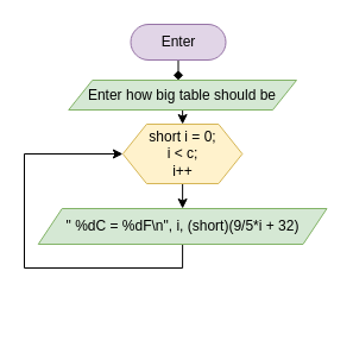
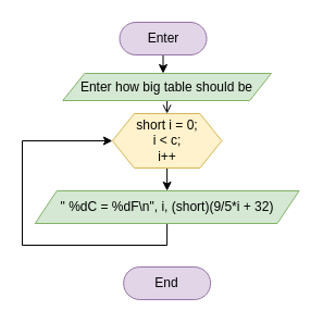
  <mxCell id="0" />
  <mxCell id="1" parent="0" />
- <mxCell id="2" style="edgeStyle=orthogonalEdgeStyle;rounded=0;orthogonalLoop=1;jettySize=auto;html=1;exitX=0.5;exitY=0.5;exitDx=0;exitDy=15;exitPerimeter=0;endArrow=diamond;" edge="1" parent="1" source="3" target="5"><mxGeometry relative="1" as="geometry"><Array as="points"><mxPoint x="145.5" y="67" /><mxPoint x="145.5" y="67" /></Array></mxGeometry></mxCell>
+ <mxCell id="2" style="edgeStyle=orthogonalEdgeStyle;rounded=0;orthogonalLoop=1;jettySize=auto;html=1;exitX=0.5;exitY=0.5;exitDx=0;exitDy=15;exitPerimeter=0;" edge="1" parent="1" source="3" target="5"><mxGeometry relative="1" as="geometry"><Array as="points"><mxPoint x="145.5" y="67" /><mxPoint x="145.5" y="67" /></Array></mxGeometry></mxCell>
  <mxCell id="3" value="Enter" style="html=1;dashed=0;whiteSpace=wrap;shape=mxgraph.dfd.start;fillColor=#e1d5e7;strokeColor=#9673a6;" vertex="1" parent="1"><mxGeometry x="109.5" y="20" width="80" height="30" as="geometry" /></mxCell>
- <mxCell id="4" style="edgeStyle=orthogonalEdgeStyle;rounded=0;orthogonalLoop=1;jettySize=auto;html=1;exitX=0.5;exitY=1;exitDx=0;exitDy=0;entryX=0.5;entryY=0;entryDx=0;entryDy=0;" edge="1" parent="1" source="5" target="7"><mxGeometry relative="1" as="geometry" /></mxCell>
+ <mxCell id="4" style="edgeStyle=orthogonalEdgeStyle;rounded=0;orthogonalLoop=1;jettySize=auto;html=1;exitX=0.5;exitY=1;exitDx=0;exitDy=0;entryX=0.5;entryY=0;entryDx=0;entryDy=0;endArrow=open;" edge="1" parent="1" source="5" target="7"><mxGeometry relative="1" as="geometry" /></mxCell>
  <mxCell id="5" value="Enter how big table should be" style="shape=parallelogram;perimeter=parallelogramPerimeter;whiteSpace=wrap;html=1;fixedSize=1;fillColor=#d5e8d4;strokeColor=#82b366;" vertex="1" parent="1"><mxGeometry x="57.25" y="67" width="191.75" height="25" as="geometry" /></mxCell>
  <mxCell id="6" style="edgeStyle=orthogonalEdgeStyle;rounded=0;orthogonalLoop=1;jettySize=auto;html=1;exitX=0.5;exitY=1;exitDx=0;exitDy=0;entryX=0.5;entryY=0;entryDx=0;entryDy=0;" edge="1" parent="1" source="7" target="9"><mxGeometry relative="1" as="geometry" /></mxCell>
  <mxCell id="7" value="short i = 0; &lt;br&gt;i &amp;lt; c; &lt;br&gt;i++" style="shape=hexagon;perimeter=hexagonPerimeter2;whiteSpace=wrap;html=1;fixedSize=1;fillColor=#fff2cc;strokeColor=#d6b656;" vertex="1" parent="1"><mxGeometry x="102.88" y="104" width="100.5" height="50" as="geometry" /></mxCell>
  <mxCell id="8" style="edgeStyle=orthogonalEdgeStyle;rounded=0;orthogonalLoop=1;jettySize=auto;html=1;exitX=0.5;exitY=1;exitDx=0;exitDy=0;entryX=0;entryY=0.5;entryDx=0;entryDy=0;" edge="1" parent="1" source="9" target="7"><mxGeometry relative="1" as="geometry"><Array as="points"><mxPoint x="153" y="225" /><mxPoint x="20" y="225" /><mxPoint x="20" y="129" /></Array></mxGeometry></mxCell>
  <mxCell id="9" value="&quot; %dC = %dF\n&quot;, i, (short)(9/5*i + 32)" style="shape=parallelogram;perimeter=parallelogramPerimeter;whiteSpace=wrap;html=1;fixedSize=1;fillColor=#d5e8d4;strokeColor=#82b366;" vertex="1" parent="1"><mxGeometry x="31.75" y="175" width="242.75" height="30" as="geometry" /></mxCell>
+ <mxCell id="10" value="End" style="html=1;dashed=0;whiteSpace=wrap;shape=mxgraph.dfd.start;fillColor=#e1d5e7;strokeColor=#9673a6;" vertex="1" parent="1"><mxGeometry x="113.13" y="245" width="80" height="30" as="geometry" /></mxCell>
